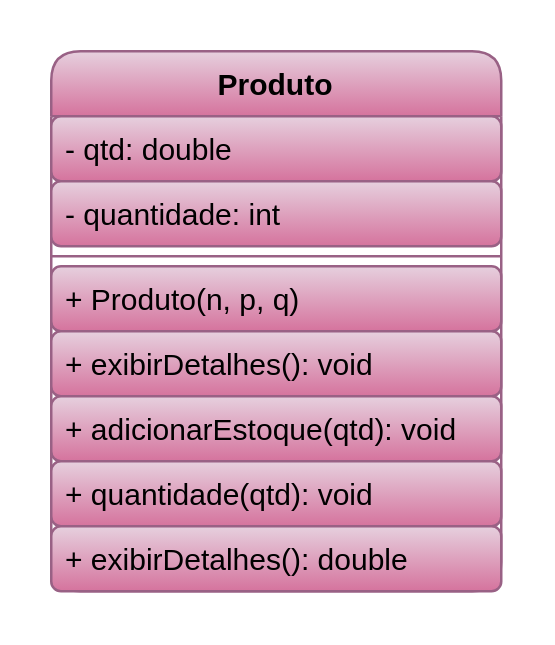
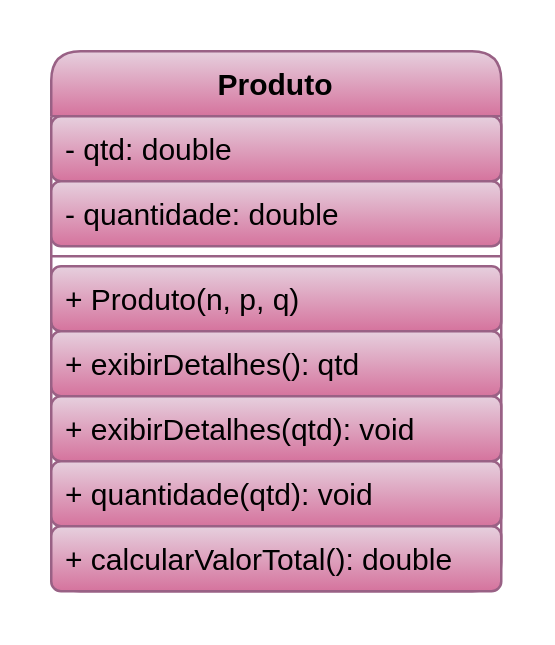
  <mxCell id="0" />
  <mxCell id="1" parent="0" />
  <mxCell id="2" value="Produto" style="swimlane;fontStyle=1;align=center;verticalAlign=top;childLayout=stackLayout;horizontal=1;startSize=26;horizontalStack=0;resizeParent=1;resizeParentMax=0;resizeLast=0;collapsible=1;marginBottom=0;whiteSpace=wrap;html=1;fillColor=#e6d0de;strokeColor=#996185;gradientColor=#d5739d;rounded=1;" vertex="1" parent="1"><mxGeometry x="20" y="20" width="180" height="216" as="geometry" /></mxCell>
  <mxCell id="3" value="- qtd: double&lt;span style=&quot;white-space: pre;&quot;&gt;&#09;&lt;/span&gt;&lt;span style=&quot;white-space: pre;&quot;&gt;&#09;&lt;/span&gt;" style="text;strokeColor=#996185;fillColor=#e6d0de;align=left;verticalAlign=top;spacingLeft=4;spacingRight=4;overflow=hidden;rotatable=0;points=[[0,0.5],[1,0.5]];portConstraint=eastwest;whiteSpace=wrap;html=1;gradientColor=#d5739d;rounded=1;" vertex="1" parent="2"><mxGeometry y="26" width="180" height="26" as="geometry" /></mxCell>
- <mxCell id="4" value="- quantidade: int" style="text;strokeColor=#996185;fillColor=#e6d0de;align=left;verticalAlign=top;spacingLeft=4;spacingRight=4;overflow=hidden;rotatable=0;points=[[0,0.5],[1,0.5]];portConstraint=eastwest;whiteSpace=wrap;html=1;gradientColor=#d5739d;rounded=1;" vertex="1" parent="2"><mxGeometry y="52" width="180" height="26" as="geometry" /></mxCell>
+ <mxCell id="4" value="- quantidade: double" style="text;strokeColor=#996185;fillColor=#e6d0de;align=left;verticalAlign=top;spacingLeft=4;spacingRight=4;overflow=hidden;rotatable=0;points=[[0,0.5],[1,0.5]];portConstraint=eastwest;whiteSpace=wrap;html=1;gradientColor=#d5739d;rounded=1;" vertex="1" parent="2"><mxGeometry y="52" width="180" height="26" as="geometry" /></mxCell>
  <mxCell id="5" value="" style="line;strokeWidth=1;fillColor=#e6d0de;align=left;verticalAlign=middle;spacingTop=-1;spacingLeft=3;spacingRight=3;rotatable=0;labelPosition=right;points=[];portConstraint=eastwest;strokeColor=#996185;gradientColor=#d5739d;rounded=1;" vertex="1" parent="2"><mxGeometry y="78" width="180" height="8" as="geometry" /></mxCell>
  <mxCell id="6" value="+ Produto(n, p, q)" style="text;strokeColor=#996185;fillColor=#e6d0de;align=left;verticalAlign=top;spacingLeft=4;spacingRight=4;overflow=hidden;rotatable=0;points=[[0,0.5],[1,0.5]];portConstraint=eastwest;whiteSpace=wrap;html=1;gradientColor=#d5739d;rounded=1;" vertex="1" parent="2"><mxGeometry y="86" width="180" height="26" as="geometry" /></mxCell>
- <mxCell id="7" value="+ exibirDetalhes(): void" style="text;strokeColor=#996185;fillColor=#e6d0de;align=left;verticalAlign=top;spacingLeft=4;spacingRight=4;overflow=hidden;rotatable=0;points=[[0,0.5],[1,0.5]];portConstraint=eastwest;whiteSpace=wrap;html=1;gradientColor=#d5739d;rounded=1;" vertex="1" parent="2"><mxGeometry y="112" width="180" height="26" as="geometry" /></mxCell>
- <mxCell id="8" value="+ adicionarEstoque(qtd): void" style="text;strokeColor=#996185;fillColor=#e6d0de;align=left;verticalAlign=top;spacingLeft=4;spacingRight=4;overflow=hidden;rotatable=0;points=[[0,0.5],[1,0.5]];portConstraint=eastwest;whiteSpace=wrap;html=1;gradientColor=#d5739d;rounded=1;" vertex="1" parent="2"><mxGeometry y="138" width="180" height="26" as="geometry" /></mxCell>
+ <mxCell id="7" value="+ exibirDetalhes(): qtd" style="text;strokeColor=#996185;fillColor=#e6d0de;align=left;verticalAlign=top;spacingLeft=4;spacingRight=4;overflow=hidden;rotatable=0;points=[[0,0.5],[1,0.5]];portConstraint=eastwest;whiteSpace=wrap;html=1;gradientColor=#d5739d;rounded=1;" vertex="1" parent="2"><mxGeometry y="112" width="180" height="26" as="geometry" /></mxCell>
+ <mxCell id="8" value="+ exibirDetalhes(qtd): void" style="text;strokeColor=#996185;fillColor=#e6d0de;align=left;verticalAlign=top;spacingLeft=4;spacingRight=4;overflow=hidden;rotatable=0;points=[[0,0.5],[1,0.5]];portConstraint=eastwest;whiteSpace=wrap;html=1;gradientColor=#d5739d;rounded=1;" vertex="1" parent="2"><mxGeometry y="138" width="180" height="26" as="geometry" /></mxCell>
  <mxCell id="9" value="+ quantidade(qtd): void" style="text;strokeColor=#996185;fillColor=#e6d0de;align=left;verticalAlign=top;spacingLeft=4;spacingRight=4;overflow=hidden;rotatable=0;points=[[0,0.5],[1,0.5]];portConstraint=eastwest;whiteSpace=wrap;html=1;gradientColor=#d5739d;rounded=1;" vertex="1" parent="2"><mxGeometry y="164" width="180" height="26" as="geometry" /></mxCell>
- <mxCell id="10" value="+ exibirDetalhes(): double" style="text;strokeColor=#996185;fillColor=#e6d0de;align=left;verticalAlign=top;spacingLeft=4;spacingRight=4;overflow=hidden;rotatable=0;points=[[0,0.5],[1,0.5]];portConstraint=eastwest;whiteSpace=wrap;html=1;gradientColor=#d5739d;rounded=1;" vertex="1" parent="2"><mxGeometry y="190" width="180" height="26" as="geometry" /></mxCell>
+ <mxCell id="10" value="+ calcularValorTotal(): double" style="text;strokeColor=#996185;fillColor=#e6d0de;align=left;verticalAlign=top;spacingLeft=4;spacingRight=4;overflow=hidden;rotatable=0;points=[[0,0.5],[1,0.5]];portConstraint=eastwest;whiteSpace=wrap;html=1;gradientColor=#d5739d;rounded=1;" vertex="1" parent="2"><mxGeometry y="190" width="180" height="26" as="geometry" /></mxCell>
